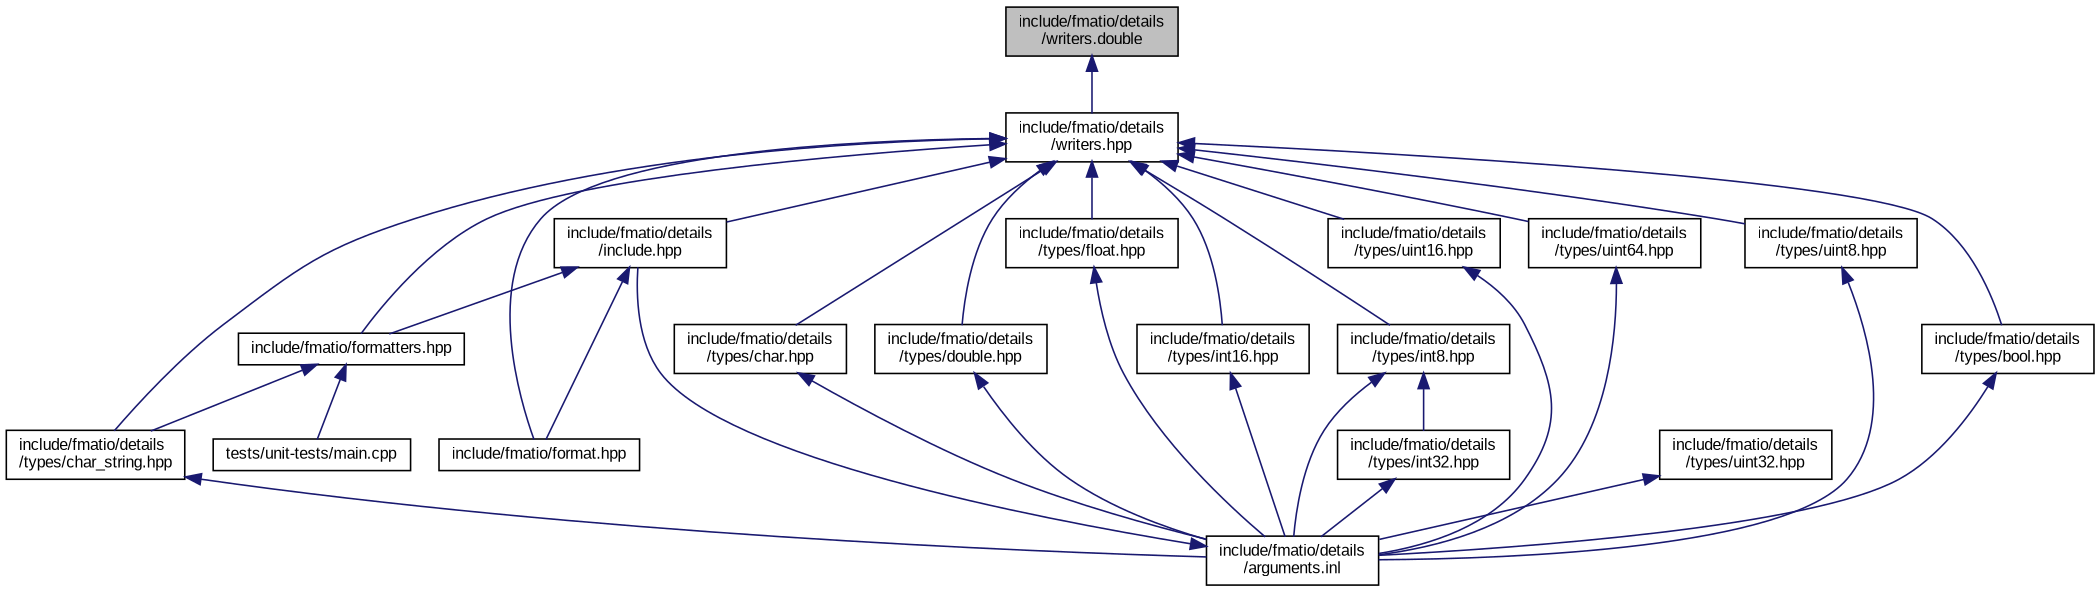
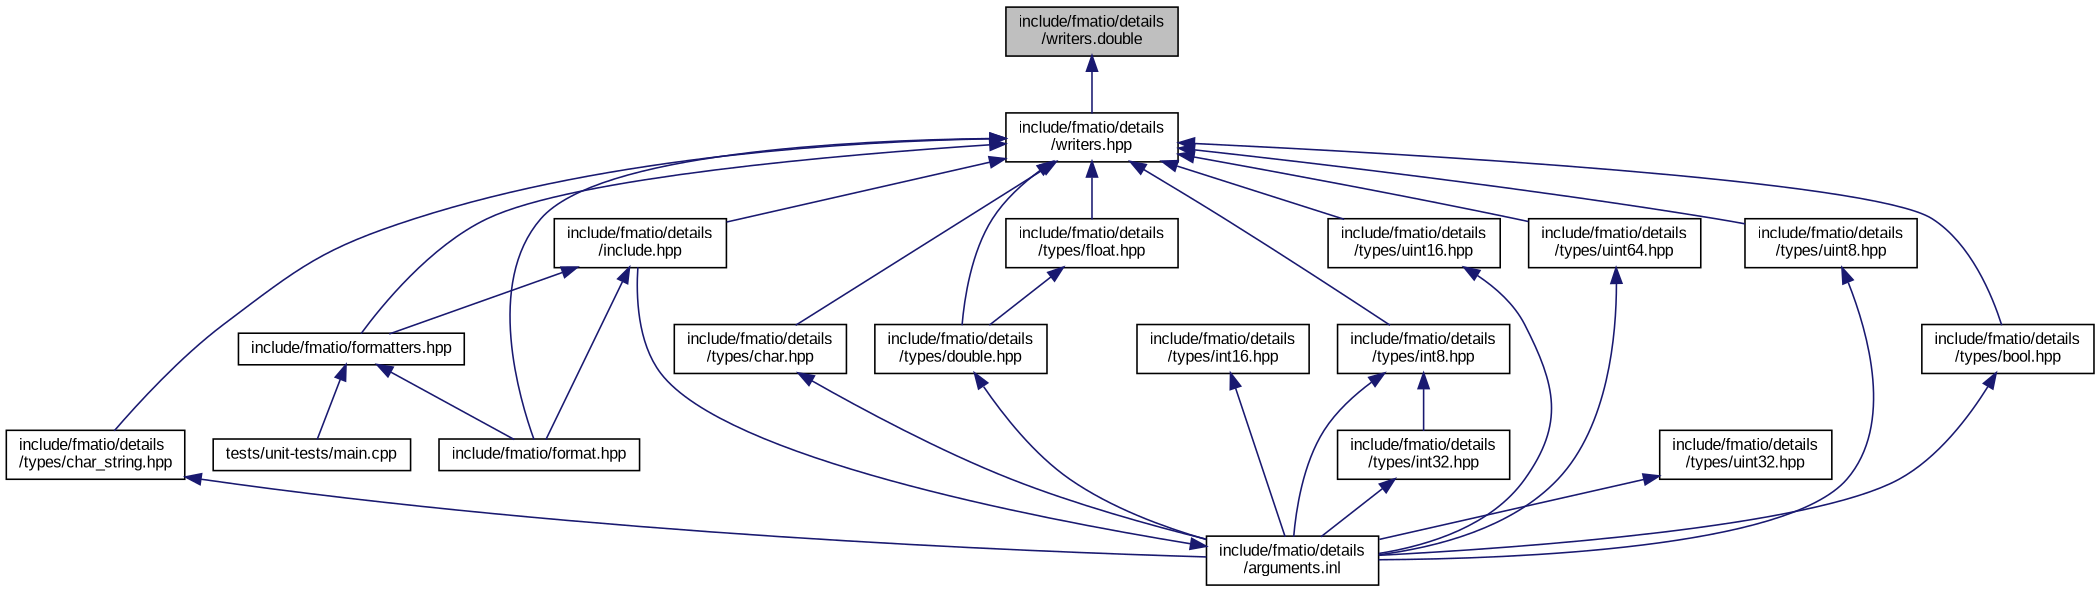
  digraph {
    fontname="Liberation Sans"
    node [color=black fillcolor=white fontname="Liberation Sans" fontsize=10 shape=record style=filled]
    edge [color=midnightblue dir=back fontname="Liberation Sans" fontsize=10 labelfontname=Helvetica labelfontsize=10 style=solid]
    n1 [fillcolor=grey75 fontcolor=black height=0.2 label="include/fmatio/details\l/writers.double" width=0.4]
    n2 [height=0.2 label="include/fmatio/details\l/writers.hpp" width=0.4]
    n3 [height=0.2 label="include/fmatio/details\l/include.hpp" width=0.4]
    n4 [height=0.2 label="include/fmatio/format.hpp" width=0.4]
    n5 [height=0.2 label="include/fmatio/formatters.hpp" width=0.4]
    n6 [height=0.2 label="include/fmatio/details\l/types/bool.hpp" width=0.4]
    n7 [height=0.2 label="include/fmatio/details\l/types/char.hpp" width=0.4]
    n8 [height=0.2 label="include/fmatio/details\l/types/char_string.hpp" width=0.4]
    n9 [height=0.2 label="include/fmatio/details\l/types/double.hpp" width=0.4]
    n10 [height=0.2 label="include/fmatio/details\l/types/float.hpp" width=0.4]
    n11 [height=0.2 label="include/fmatio/details\l/types/int16.hpp" width=0.4]
    n12 [height=0.2 label="include/fmatio/details\l/types/int8.hpp" width=0.4]
    n13 [height=0.2 label="include/fmatio/details\l/types/uint16.hpp" width=0.4]
    n14 [height=0.2 label="include/fmatio/details\l/types/uint64.hpp" width=0.4]
    n15 [height=0.2 label="include/fmatio/details\l/types/uint8.hpp" width=0.4]
    n16 [height=0.2 label="tests/unit-tests/main.cpp" width=0.4]
    n17 [height=0.2 label="include/fmatio/details\l/arguments.inl" width=0.4]
    n18 [height=0.2 label="include/fmatio/details\l/types/int32.hpp" width=0.4]
    n19 [height=0.2 label="include/fmatio/details\l/types/uint32.hpp" width=0.4]
    n1 -> n2
    n2 -> n3
    n2 -> n4
    n2 -> n5
    n2 -> n6
    n2 -> n7
    n2 -> n8
    n2 -> n9
    n2 -> n10
-   n2 -> n11
    n2 -> n12
    n2 -> n13
    n2 -> n14
    n2 -> n15
    n3 -> n4
    n3 -> n5
-   n5 -> n8
+   n5 -> n4
    n5 -> n16
    n6 -> n17
    n7 -> n17
    n8 -> n17
    n9 -> n17
-   n10 -> n17
+   n10 -> n9
    n11 -> n17
    n12 -> n17
    n12 -> n18
    n13 -> n17
    n14 -> n17
    n15 -> n17
    n17 -> n3
    n18 -> n17
    n19 -> n17
  }
